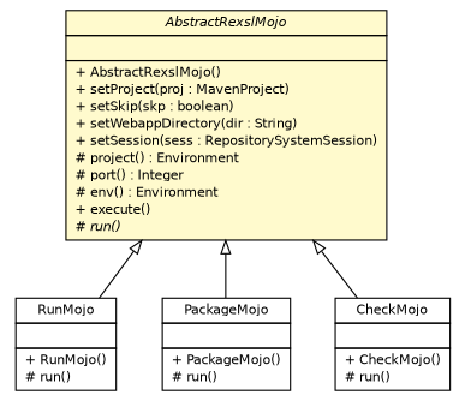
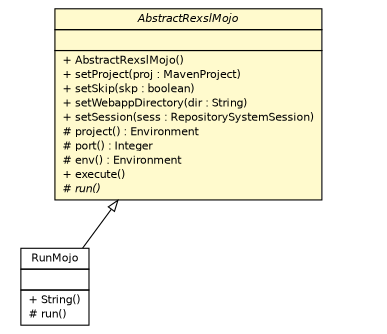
  digraph {
    nodesep=0.25
    ranksep=0.5
    node [fontcolor=black fontname=Helvetica fontsize=10.0 shape=plaintext]
    edge [arrowtail=empty dir=back fontname=Helvetica fontsize=10 headport=p labelfontname=Helvetica labelfontsize=10 tailport=p]
-   n1 [label=<<table title="com.rexsl.maven.RunMojo" border="0" cellborder="1" cellspacing="0" cellpadding="2" port="p" href="./RunMojo.html"> 		<tr><td><table border="0" cellspacing="0" cellpadding="1"> <tr><td align="center" balign="center"> RunMojo </td></tr> 		</table></td></tr> 		<tr><td><table border="0" cellspacing="0" cellpadding="1"> <tr><td align="left" balign="left">  </td></tr> 		</table></td></tr> 		<tr><td><table border="0" cellspacing="0" cellpadding="1"> <tr><td align="left" balign="left"> + RunMojo() </td></tr> <tr><td align="left" balign="left"> # run() </td></tr> 		</table></td></tr> 		</table>>]
+   n1 [label=<<table title="com.rexsl.maven.RunMojo" border="0" cellborder="1" cellspacing="0" cellpadding="2" port="p" href="./RunMojo.html"> 		<tr><td><table border="0" cellspacing="0" cellpadding="1"> <tr><td align="center" balign="center"> RunMojo </td></tr> 		</table></td></tr> 		<tr><td><table border="0" cellspacing="0" cellpadding="1"> <tr><td align="left" balign="left">  </td></tr> 		</table></td></tr> 		<tr><td><table border="0" cellspacing="0" cellpadding="1"> <tr><td align="left" balign="left"> + String() </td></tr> <tr><td align="left" balign="left"> # run() </td></tr> 		</table></td></tr> 		</table>>]
    n2 [label=<<table title="com.rexsl.maven.AbstractRexslMojo" border="0" cellborder="1" cellspacing="0" cellpadding="2" port="p" bgcolor="lemonChiffon" href="./AbstractRexslMojo.html"> 		<tr><td><table border="0" cellspacing="0" cellpadding="1"> <tr><td align="center" balign="center"><font face="Helvetica-Oblique"> AbstractRexslMojo </font></td></tr> 		</table></td></tr> 		<tr><td><table border="0" cellspacing="0" cellpadding="1"> <tr><td align="left" balign="left">  </td></tr> 		</table></td></tr> 		<tr><td><table border="0" cellspacing="0" cellpadding="1"> <tr><td align="left" balign="left"> + AbstractRexslMojo() </td></tr> <tr><td align="left" balign="left"> + setProject(proj : MavenProject) </td></tr> <tr><td align="left" balign="left"> + setSkip(skp : boolean) </td></tr> <tr><td align="left" balign="left"> + setWebappDirectory(dir : String) </td></tr> <tr><td align="left" balign="left"> + setSession(sess : RepositorySystemSession) </td></tr> <tr><td align="left" balign="left"> # project() : Environment </td></tr> <tr><td align="left" balign="left"> # port() : Integer </td></tr> <tr><td align="left" balign="left"> # env() : Environment </td></tr> <tr><td align="left" balign="left"> + execute() </td></tr> <tr><td align="left" balign="left"><font face="Helvetica-Oblique" point-size="10.0"> # run() </font></td></tr> 		</table></td></tr> 		</table>>]
-   n3 [label=<<table title="com.rexsl.maven.PackageMojo" border="0" cellborder="1" cellspacing="0" cellpadding="2" port="p" href="./PackageMojo.html"> 		<tr><td><table border="0" cellspacing="0" cellpadding="1"> <tr><td align="center" balign="center"> PackageMojo </td></tr> 		</table></td></tr> 		<tr><td><table border="0" cellspacing="0" cellpadding="1"> <tr><td align="left" balign="left">  </td></tr> 		</table></td></tr> 		<tr><td><table border="0" cellspacing="0" cellpadding="1"> <tr><td align="left" balign="left"> + PackageMojo() </td></tr> <tr><td align="left" balign="left"> # run() </td></tr> 		</table></td></tr> 		</table>>]
-   n4 [label=<<table title="com.rexsl.maven.CheckMojo" border="0" cellborder="1" cellspacing="0" cellpadding="2" port="p" href="./CheckMojo.html"> 		<tr><td><table border="0" cellspacing="0" cellpadding="1"> <tr><td align="center" balign="center"> CheckMojo </td></tr> 		</table></td></tr> 		<tr><td><table border="0" cellspacing="0" cellpadding="1"> <tr><td align="left" balign="left">  </td></tr> 		</table></td></tr> 		<tr><td><table border="0" cellspacing="0" cellpadding="1"> <tr><td align="left" balign="left"> + CheckMojo() </td></tr> <tr><td align="left" balign="left"> # run() </td></tr> 		</table></td></tr> 		</table>>]
    n2 -> n1
-   n2 -> n3
-   n2 -> n4
  }
